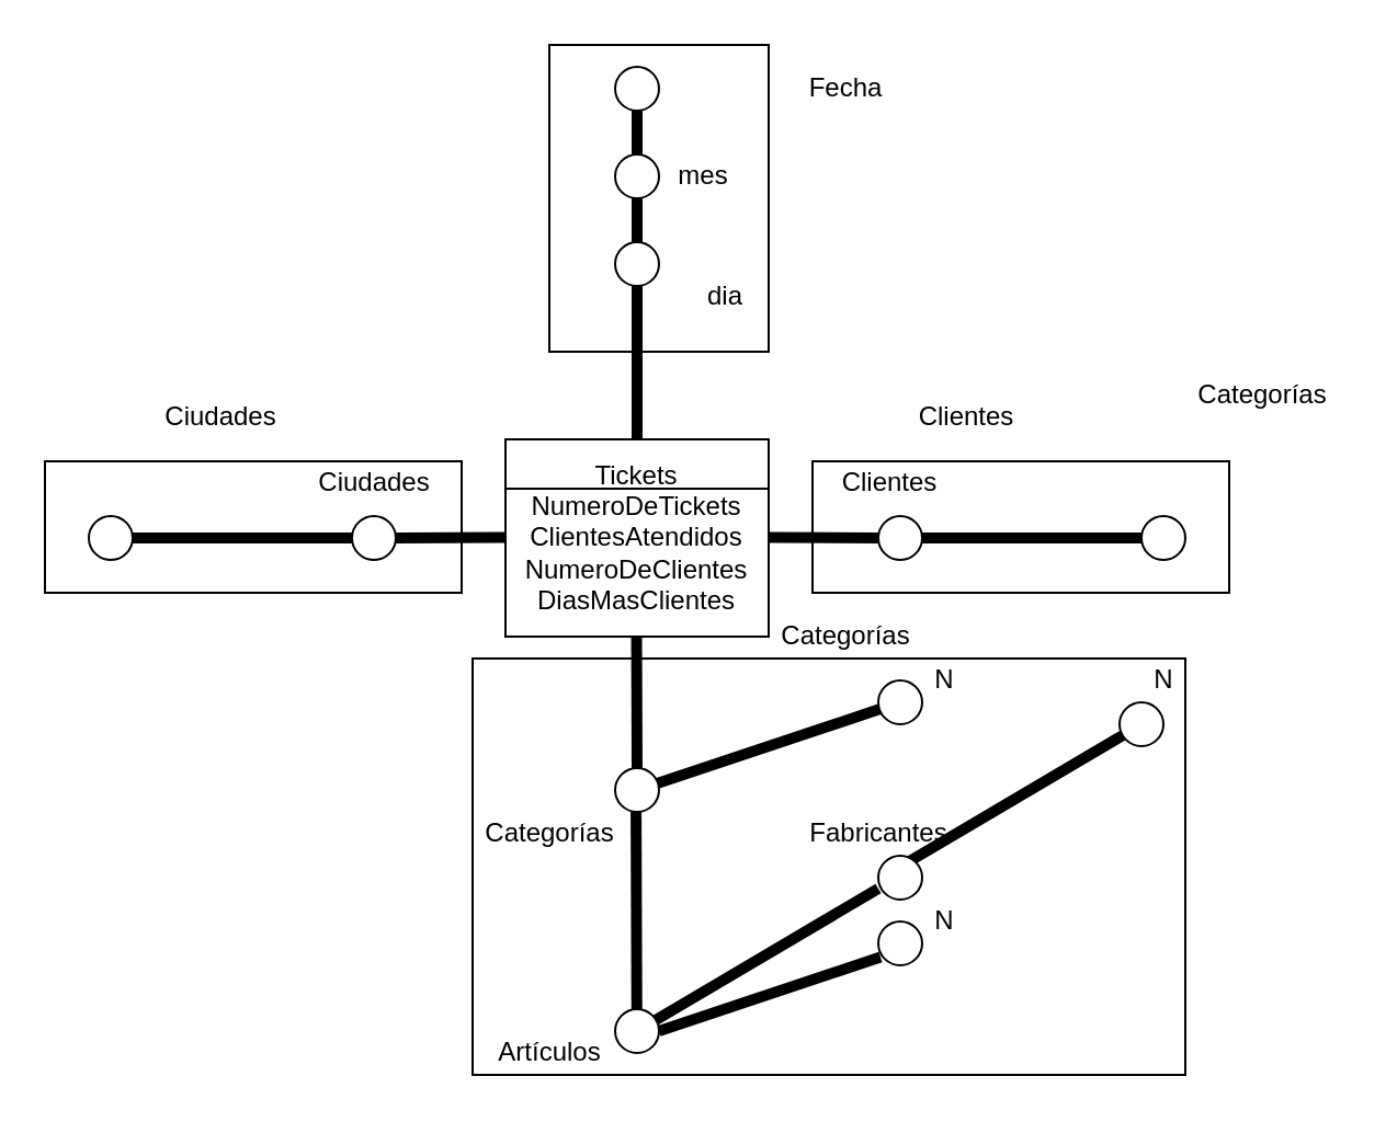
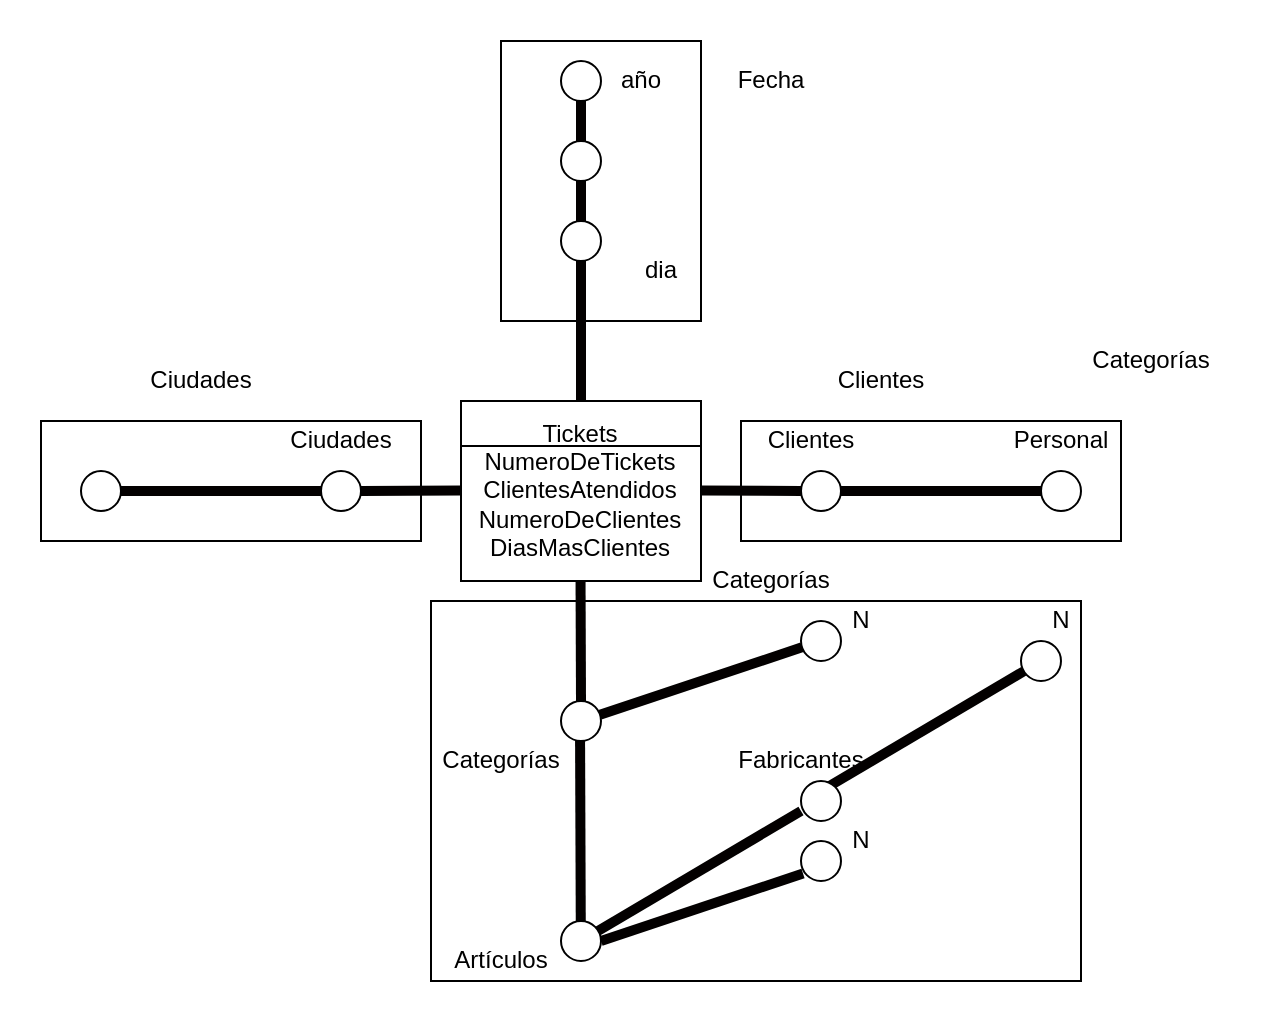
  <mxCell id="0" />
  <mxCell id="1" parent="0" />
  <mxCell id="2" value="" style="rounded=0;whiteSpace=wrap;html=1;" parent="1" vertex="1"><mxGeometry x="250" y="20" width="100" height="140" as="geometry" /></mxCell>
  <mxCell id="3" value="" style="rounded=0;whiteSpace=wrap;html=1;" parent="1" vertex="1"><mxGeometry x="215" y="300" width="325" height="190" as="geometry" /></mxCell>
  <mxCell id="4" value="" style="rounded=0;whiteSpace=wrap;html=1;" parent="1" vertex="1"><mxGeometry x="370" y="210" width="190" height="60" as="geometry" /></mxCell>
  <mxCell id="5" value="" style="rounded=0;whiteSpace=wrap;html=1;" parent="1" vertex="1"><mxGeometry x="20" y="210" width="190" height="60" as="geometry" /></mxCell>
  <mxCell id="6" value="" style="endArrow=none;html=1;rounded=0;fillColor=#a20025;strokeColor=#030000;strokeWidth=5;startArrow=none;" parent="1" source="10" edge="1"><mxGeometry width="50" height="50" relative="1" as="geometry"><mxPoint x="50" y="244.76" as="sourcePoint" /><mxPoint x="230" y="244.76" as="targetPoint" /></mxGeometry></mxCell>
  <mxCell id="7" value="" style="endArrow=none;html=1;rounded=0;fillColor=#a20025;strokeColor=#030000;strokeWidth=5;startArrow=none;" parent="1" source="16" edge="1"><mxGeometry width="50" height="50" relative="1" as="geometry"><mxPoint x="350" y="244.76" as="sourcePoint" /><mxPoint x="530" y="244.76" as="targetPoint" /></mxGeometry></mxCell>
  <mxCell id="8" value="" style="endArrow=none;html=1;rounded=0;fillColor=#a20025;strokeColor=#030000;strokeWidth=5;startArrow=none;" parent="1" source="22" target="21" edge="1"><mxGeometry width="50" height="50" relative="1" as="geometry"><mxPoint x="290" as="sourcePoint" y="0" /><mxPoint x="340" y="160" as="targetPoint" /></mxGeometry></mxCell>
  <mxCell id="9" value="" style="endArrow=none;html=1;rounded=0;fillColor=#a20025;strokeColor=#030000;strokeWidth=5;startArrow=none;" parent="1" source="19" edge="1"><mxGeometry width="50" height="50" relative="1" as="geometry"><mxPoint x="289.58" y="240" as="sourcePoint" /><mxPoint x="410" y="320" as="targetPoint" /></mxGeometry></mxCell>
  <mxCell id="10" value="" style="ellipse;whiteSpace=wrap;html=1;aspect=fixed;" parent="1" vertex="1"><mxGeometry x="160" y="235" width="20" height="20" as="geometry" /></mxCell>
  <mxCell id="11" value="" style="endArrow=none;html=1;rounded=0;fillColor=#a20025;strokeColor=#030000;strokeWidth=5;startArrow=none;" parent="1" source="12" target="10" edge="1"><mxGeometry width="50" height="50" relative="1" as="geometry"><mxPoint x="50" y="244.76" as="sourcePoint" /><mxPoint x="230" y="244.76" as="targetPoint" /></mxGeometry></mxCell>
  <mxCell id="12" value="" style="ellipse;whiteSpace=wrap;html=1;aspect=fixed;" parent="1" vertex="1"><mxGeometry x="40" y="235" width="20" height="20" as="geometry" /></mxCell>
  <mxCell id="13" value="" style="endArrow=none;html=1;rounded=0;fillColor=#a20025;strokeColor=#030000;strokeWidth=5;startArrow=none;" parent="1" target="12" edge="1"><mxGeometry width="50" height="50" relative="1" as="geometry"><mxPoint x="50" y="244.76" as="sourcePoint" /><mxPoint x="160" y="245" as="targetPoint" /></mxGeometry></mxCell>
  <mxCell id="14" value="" style="ellipse;whiteSpace=wrap;html=1;aspect=fixed;" parent="1" vertex="1"><mxGeometry x="400" y="235" width="20" height="20" as="geometry" /></mxCell>
  <mxCell id="15" value="" style="endArrow=none;html=1;rounded=0;fillColor=#a20025;strokeColor=#030000;strokeWidth=5;startArrow=none;" parent="1" target="14" edge="1"><mxGeometry width="50" height="50" relative="1" as="geometry"><mxPoint x="350" y="244.76" as="sourcePoint" /><mxPoint x="530" y="244.76" as="targetPoint" /></mxGeometry></mxCell>
  <mxCell id="16" value="" style="ellipse;whiteSpace=wrap;html=1;aspect=fixed;" parent="1" vertex="1"><mxGeometry x="520" y="235" width="20" height="20" as="geometry" /></mxCell>
  <mxCell id="17" value="" style="endArrow=none;html=1;rounded=0;fillColor=#a20025;strokeColor=#030000;strokeWidth=5;startArrow=none;" parent="1" source="14" target="16" edge="1"><mxGeometry width="50" height="50" relative="1" as="geometry"><mxPoint x="420" y="245" as="sourcePoint" /><mxPoint x="530" y="244.76" as="targetPoint" /></mxGeometry></mxCell>
  <mxCell id="18" value="" style="endArrow=none;html=1;rounded=0;fillColor=#a20025;strokeColor=#030000;strokeWidth=5;startArrow=none;" parent="1" target="54" edge="1"><mxGeometry width="50" height="50" relative="1" as="geometry"><mxPoint x="289.58" y="240" as="sourcePoint" /><mxPoint x="290" y="480" as="targetPoint" /></mxGeometry></mxCell>
  <mxCell id="19" value="" style="ellipse;whiteSpace=wrap;html=1;aspect=fixed;" parent="1" vertex="1"><mxGeometry x="400" y="310" width="20" height="20" as="geometry" /></mxCell>
  <mxCell id="20" value="" style="endArrow=none;html=1;rounded=0;fillColor=#a20025;strokeColor=#030000;strokeWidth=5;startArrow=none;" parent="1" source="54" target="19" edge="1"><mxGeometry width="50" height="50" relative="1" as="geometry"><mxPoint x="299.487" y="356.838" as="sourcePoint" /><mxPoint x="410" y="320" as="targetPoint" /></mxGeometry></mxCell>
  <mxCell id="21" value="Tickets&lt;br&gt;NumeroDeTickets&lt;br&gt;ClientesAtendidos&lt;br&gt;NumeroDeClientes&lt;br&gt;DiasMasClientes" style="rounded=0;whiteSpace=wrap;html=1;" parent="1" vertex="1"><mxGeometry x="230" y="200" width="120" height="90" as="geometry" /></mxCell>
  <mxCell id="22" value="" style="ellipse;whiteSpace=wrap;html=1;aspect=fixed;" parent="1" vertex="1"><mxGeometry x="280" y="110" width="20" height="20" as="geometry" /></mxCell>
  <mxCell id="23" value="" style="endArrow=none;html=1;rounded=0;fillColor=#a20025;strokeColor=#030000;strokeWidth=5;startArrow=none;" parent="1" source="24" target="22" edge="1"><mxGeometry width="50" height="50" relative="1" as="geometry"><mxPoint x="290" as="sourcePoint" y="0" /><mxPoint x="290" y="200" as="targetPoint" /></mxGeometry></mxCell>
  <mxCell id="24" value="" style="ellipse;whiteSpace=wrap;html=1;aspect=fixed;" parent="1" vertex="1"><mxGeometry x="280" y="70" width="20" height="20" as="geometry" /></mxCell>
  <mxCell id="25" value="" style="endArrow=none;html=1;rounded=0;fillColor=#a20025;strokeColor=#030000;strokeWidth=5;startArrow=none;" parent="1" source="26" target="24" edge="1"><mxGeometry width="50" height="50" relative="1" as="geometry"><mxPoint x="290" as="sourcePoint" y="0" /><mxPoint x="290" y="110" as="targetPoint" /></mxGeometry></mxCell>
  <mxCell id="26" value="" style="ellipse;whiteSpace=wrap;html=1;aspect=fixed;" parent="1" vertex="1"><mxGeometry x="280" y="30" width="20" height="20" as="geometry" /></mxCell>
  <mxCell id="27" value="Ciudades" style="text;html=1;align=center;verticalAlign=middle;resizable=0;points=[];autosize=1;strokeColor=none;fillColor=none;" parent="1" vertex="1"><mxGeometry x="135" y="210" width="70" height="20" as="geometry" /></mxCell>
  <mxCell id="28" value="Categorías" style="text;html=1;align=center;verticalAlign=middle;resizable=0;points=[];autosize=1;strokeColor=none;fillColor=none;" parent="1" vertex="1"><mxGeometry x="215" y="370" width="70" height="20" as="geometry" /></mxCell>
  <mxCell id="29" value="Clientes" style="text;html=1;align=center;verticalAlign=middle;resizable=0;points=[];autosize=1;strokeColor=none;fillColor=none;" parent="1" vertex="1"><mxGeometry x="375" y="210" width="60" height="20" as="geometry" /></mxCell>
+ <mxCell id="30" value="Personal" style="text;html=1;align=center;verticalAlign=middle;resizable=0;points=[];autosize=1;strokeColor=none;fillColor=none;" parent="1" vertex="1"><mxGeometry x="500" y="210" width="60" height="20" as="geometry" /></mxCell>
  <mxCell id="31" value="dia" style="text;html=1;align=center;verticalAlign=middle;resizable=0;points=[];autosize=1;strokeColor=none;fillColor=none;" parent="1" vertex="1"><mxGeometry x="315" y="125" width="30" height="20" as="geometry" /></mxCell>
- <mxCell id="32" value="mes" style="text;html=1;align=center;verticalAlign=middle;resizable=0;points=[];autosize=1;strokeColor=none;fillColor=none;" parent="1" vertex="1"><mxGeometry x="300" y="70" width="40" height="20" as="geometry" /></mxCell>
+ <mxCell id="33" value="año" style="text;html=1;align=center;verticalAlign=middle;resizable=0;points=[];autosize=1;strokeColor=none;fillColor=none;" parent="1" vertex="1"><mxGeometry x="300" y="30" width="40" height="20" as="geometry" /></mxCell>
  <mxCell id="34" value="Fecha" style="text;html=1;align=center;verticalAlign=middle;resizable=0;points=[];autosize=1;strokeColor=none;fillColor=none;" parent="1" vertex="1"><mxGeometry x="360" y="30" width="50" height="20" as="geometry" /></mxCell>
  <mxCell id="35" value="Ciudades" style="text;html=1;align=center;verticalAlign=middle;resizable=0;points=[];autosize=1;strokeColor=none;fillColor=none;" parent="1" vertex="1"><mxGeometry x="65" y="180" width="70" height="20" as="geometry" /></mxCell>
  <mxCell id="36" value="Categorías" style="text;html=1;align=center;verticalAlign=middle;resizable=0;points=[];autosize=1;strokeColor=none;fillColor=none;" parent="1" vertex="1"><mxGeometry x="540" y="170" width="70" height="20" as="geometry" /></mxCell>
  <mxCell id="37" value="Clientes" style="text;html=1;align=center;verticalAlign=middle;resizable=0;points=[];autosize=1;strokeColor=none;fillColor=none;" parent="1" vertex="1"><mxGeometry x="410" y="180" width="60" height="20" as="geometry" /></mxCell>
  <mxCell id="38" value="" style="endArrow=none;html=1;rounded=0;exitX=0;exitY=0.25;exitDx=0;exitDy=0;entryX=1;entryY=0.25;entryDx=0;entryDy=0;" parent="1" source="21" target="21" edge="1"><mxGeometry width="50" height="50" relative="1" as="geometry"><mxPoint x="270" y="250" as="sourcePoint" /><mxPoint x="320" y="200" as="targetPoint" /></mxGeometry></mxCell>
  <mxCell id="39" value="" style="endArrow=none;html=1;rounded=0;fillColor=#a20025;strokeColor=#030000;strokeWidth=5;startArrow=none;" edge="1" parent="1"><mxGeometry width="50" height="50" relative="1" as="geometry"><mxPoint x="289.5" y="360" as="sourcePoint" /><mxPoint x="289.92" y="470" as="targetPoint" /></mxGeometry></mxCell>
  <mxCell id="40" value="Artículos" style="text;html=1;align=center;verticalAlign=middle;resizable=0;points=[];autosize=1;strokeColor=none;fillColor=none;" vertex="1" parent="1"><mxGeometry x="220" y="470" width="60" height="20" as="geometry" /></mxCell>
  <mxCell id="41" value="N" style="text;html=1;align=center;verticalAlign=middle;resizable=0;points=[];autosize=1;strokeColor=none;fillColor=none;" vertex="1" parent="1"><mxGeometry x="420" y="300" width="20" height="20" as="geometry" /></mxCell>
  <mxCell id="42" value="" style="endArrow=none;html=1;rounded=0;fillColor=#a20025;strokeColor=#030000;strokeWidth=5;startArrow=none;" edge="1" parent="1"><mxGeometry width="50" height="50" relative="1" as="geometry"><mxPoint x="300.004" y="470" as="sourcePoint" /><mxPoint x="401.013" y="436.272" as="targetPoint" /></mxGeometry></mxCell>
  <mxCell id="43" value="" style="ellipse;whiteSpace=wrap;html=1;aspect=fixed;" vertex="1" parent="1"><mxGeometry x="400" y="420" width="20" height="20" as="geometry" /></mxCell>
  <mxCell id="44" value="N" style="text;html=1;align=center;verticalAlign=middle;resizable=0;points=[];autosize=1;strokeColor=none;fillColor=none;" vertex="1" parent="1"><mxGeometry x="420" y="410" width="20" height="20" as="geometry" /></mxCell>
  <mxCell id="45" value="" style="endArrow=none;html=1;rounded=0;fillColor=#a20025;strokeColor=#030000;strokeWidth=5;startArrow=none;" edge="1" parent="1"><mxGeometry width="50" height="50" relative="1" as="geometry"><mxPoint x="290.004" y="470" as="sourcePoint" /><mxPoint x="400" y="405" as="targetPoint" /></mxGeometry></mxCell>
  <mxCell id="46" value="Fabricantes" style="text;html=1;align=center;verticalAlign=middle;resizable=0;points=[];autosize=1;strokeColor=none;fillColor=none;" vertex="1" parent="1"><mxGeometry x="360" y="370" width="80" height="20" as="geometry" /></mxCell>
  <mxCell id="47" value="" style="endArrow=none;html=1;rounded=0;fillColor=#a20025;strokeColor=#030000;strokeWidth=5;startArrow=none;" edge="1" parent="1" source="48"><mxGeometry width="50" height="50" relative="1" as="geometry"><mxPoint x="410.004" y="395" as="sourcePoint" /><mxPoint x="520" y="330" as="targetPoint" /></mxGeometry></mxCell>
  <mxCell id="48" value="" style="ellipse;whiteSpace=wrap;html=1;aspect=fixed;" vertex="1" parent="1"><mxGeometry x="510" y="320" width="20" height="20" as="geometry" /></mxCell>
  <mxCell id="49" value="" style="endArrow=none;html=1;rounded=0;fillColor=#a20025;strokeColor=#030000;strokeWidth=5;startArrow=none;" edge="1" parent="1" target="48"><mxGeometry width="50" height="50" relative="1" as="geometry"><mxPoint x="410.004" y="395" as="sourcePoint" /><mxPoint x="520" y="330" as="targetPoint" /></mxGeometry></mxCell>
  <mxCell id="50" value="N" style="text;html=1;align=center;verticalAlign=middle;resizable=0;points=[];autosize=1;strokeColor=none;fillColor=none;" vertex="1" parent="1"><mxGeometry x="520" y="300" width="20" height="20" as="geometry" /></mxCell>
  <mxCell id="51" value="" style="ellipse;whiteSpace=wrap;html=1;aspect=fixed;" vertex="1" parent="1"><mxGeometry x="280" y="460" width="20" height="20" as="geometry" /></mxCell>
  <mxCell id="52" value="" style="ellipse;whiteSpace=wrap;html=1;aspect=fixed;" vertex="1" parent="1"><mxGeometry x="400" y="390" width="20" height="20" as="geometry" /></mxCell>
  <mxCell id="53" value="Categorías" style="text;html=1;align=center;verticalAlign=middle;resizable=0;points=[];autosize=1;strokeColor=none;fillColor=none;" vertex="1" parent="1"><mxGeometry x="350" y="280" width="70" height="20" as="geometry" /></mxCell>
  <mxCell id="54" value="" style="ellipse;whiteSpace=wrap;html=1;aspect=fixed;" parent="1" vertex="1"><mxGeometry x="280" y="350" width="20" height="20" as="geometry" /></mxCell>
